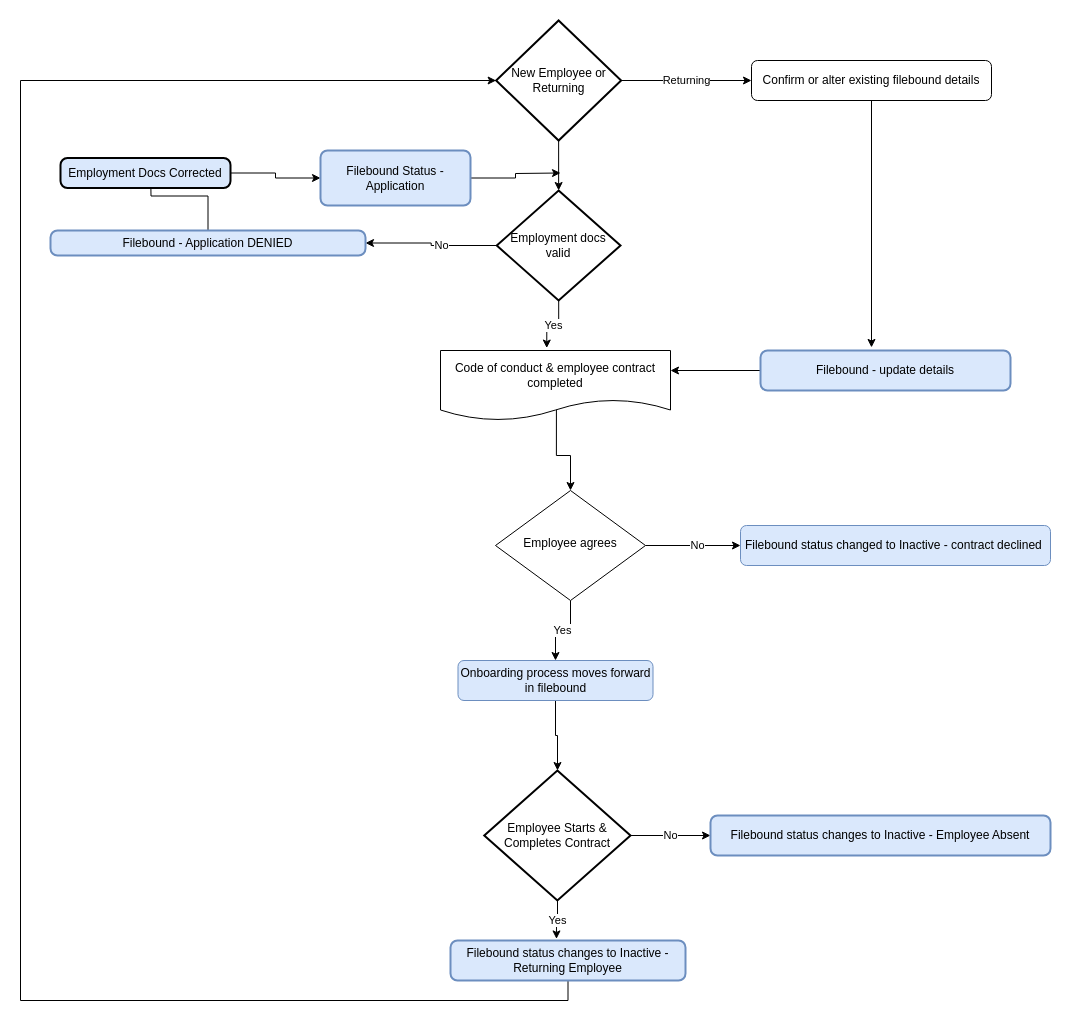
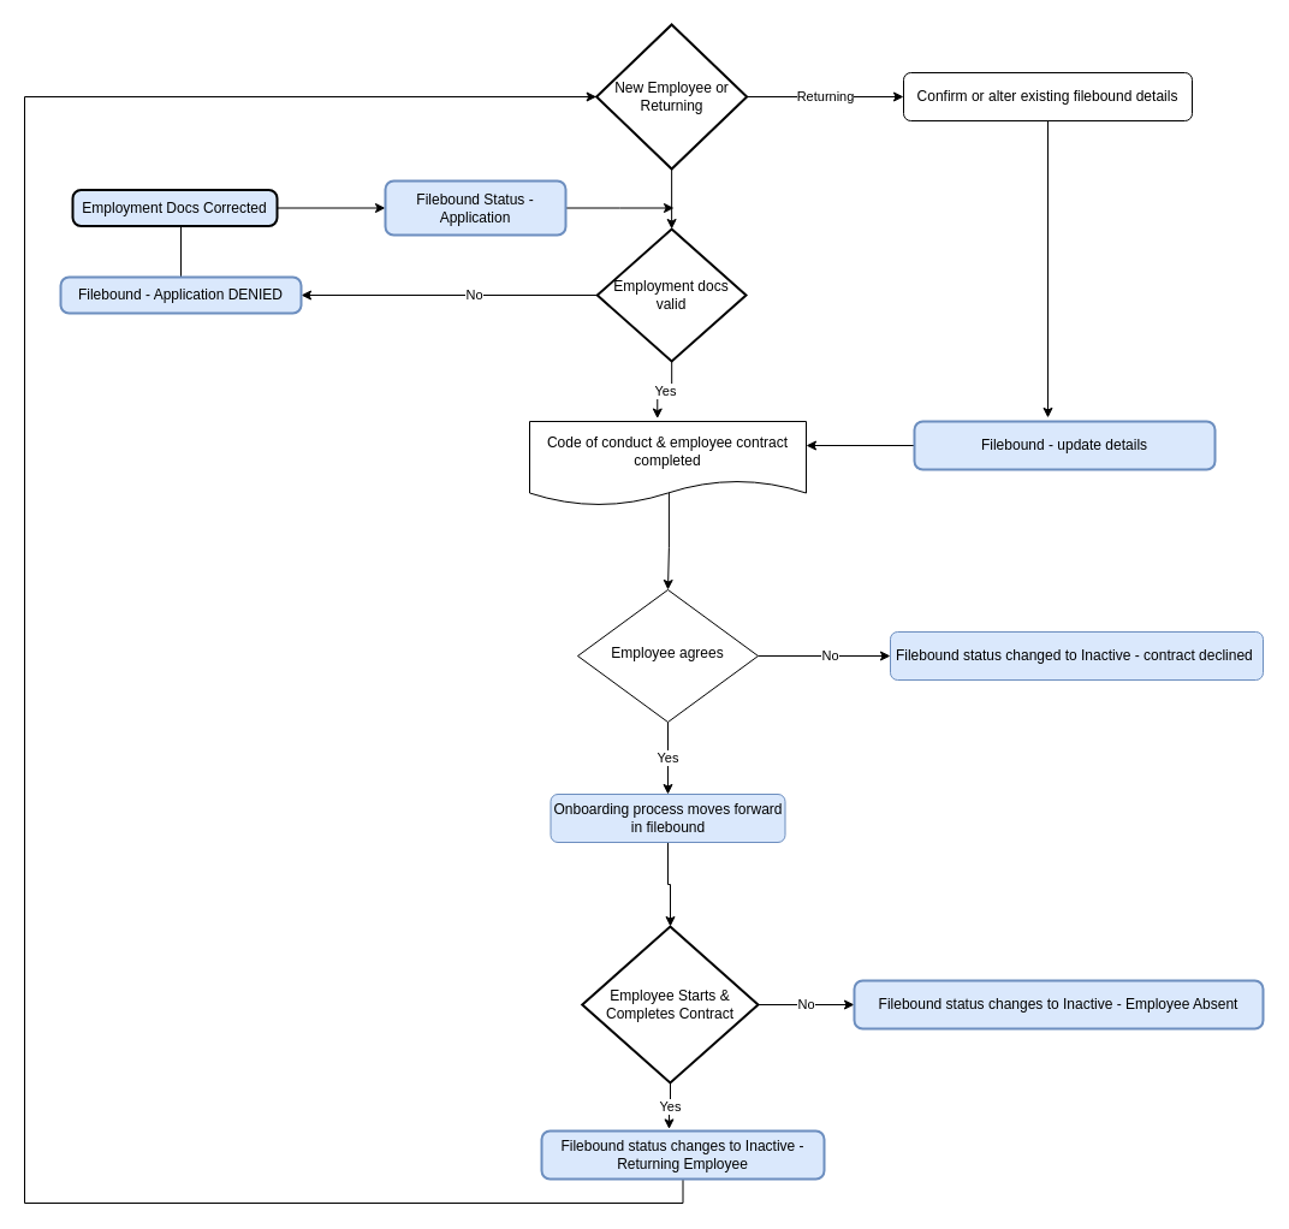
  <mxCell id="0" />
  <mxCell id="1" parent="0" />
  <mxCell id="2" value="No" style="edgeStyle=orthogonalEdgeStyle;rounded=0;orthogonalLoop=1;jettySize=auto;html=1;entryX=0;entryY=0.5;entryDx=0;entryDy=0;" edge="1" parent="1" source="4" target="6"><mxGeometry x="0.093" relative="1" as="geometry"><Array as="points"><mxPoint x="690" y="545" /><mxPoint x="690" y="545" /></Array><mxPoint as="offset" /></mxGeometry></mxCell>
  <mxCell id="3" value="Yes" style="edgeStyle=orthogonalEdgeStyle;rounded=0;orthogonalLoop=1;jettySize=auto;html=1;entryX=0.5;entryY=0;entryDx=0;entryDy=0;" edge="1" parent="1" source="4" target="32"><mxGeometry relative="1" as="geometry" /></mxCell>
- <mxCell id="4" value="Employee agrees" style="rhombus;whiteSpace=wrap;html=1;shadow=0;fontFamily=Helvetica;fontSize=12;align=center;strokeWidth=1;spacing=6;spacingTop=-4;" parent="1" vertex="1"><mxGeometry x="495" y="490" width="150" height="110" as="geometry" /></mxCell>
+ <mxCell id="4" value="Employee agrees" style="rhombus;whiteSpace=wrap;html=1;shadow=0;fontFamily=Helvetica;fontSize=12;align=center;strokeWidth=1;spacing=6;spacingTop=-4;" parent="1" vertex="1"><mxGeometry x="480" y="490" width="150" height="110" as="geometry" /></mxCell>
  <mxCell id="5" style="edgeStyle=orthogonalEdgeStyle;rounded=0;orthogonalLoop=1;jettySize=auto;html=1;exitX=0.5;exitY=1;exitDx=0;exitDy=0;" edge="1" parent="1" source="32" target="16"><mxGeometry relative="1" as="geometry"><mxPoint x="555" y="720" as="sourcePoint" /></mxGeometry></mxCell>
  <mxCell id="6" value="Filebound status changed to Inactive - contract declined&amp;nbsp;" style="rounded=1;whiteSpace=wrap;html=1;fontSize=12;glass=0;strokeWidth=1;shadow=0;fillColor=#dae8fc;strokeColor=#6c8ebf;" parent="1" vertex="1"><mxGeometry x="740" y="525" width="310" height="40" as="geometry" /></mxCell>
  <mxCell id="7" style="edgeStyle=orthogonalEdgeStyle;rounded=0;orthogonalLoop=1;jettySize=auto;html=1;entryX=0.5;entryY=0;entryDx=0;entryDy=0;exitX=0.504;exitY=0.839;exitDx=0;exitDy=0;exitPerimeter=0;" edge="1" parent="1" source="8" target="4"><mxGeometry relative="1" as="geometry" /></mxCell>
  <mxCell id="8" value="Code of conduct &amp;amp; employee contract completed" style="shape=document;whiteSpace=wrap;html=1;boundedLbl=1;" vertex="1" parent="1"><mxGeometry x="440" y="350" width="230" height="70" as="geometry" /></mxCell>
  <mxCell id="9" value="Returning" style="edgeStyle=orthogonalEdgeStyle;rounded=0;orthogonalLoop=1;jettySize=auto;html=1;entryX=0;entryY=0.5;entryDx=0;entryDy=0;" edge="1" parent="1" source="11" target="18"><mxGeometry relative="1" as="geometry"><mxPoint x="650" y="150" as="targetPoint" /></mxGeometry></mxCell>
  <mxCell id="10" style="edgeStyle=orthogonalEdgeStyle;rounded=0;orthogonalLoop=1;jettySize=auto;html=1;entryX=0.5;entryY=0;entryDx=0;entryDy=0;entryPerimeter=0;" edge="1" parent="1" source="11" target="23"><mxGeometry relative="1" as="geometry" /></mxCell>
  <mxCell id="11" value="New Employee or Returning" style="strokeWidth=2;html=1;shape=mxgraph.flowchart.decision;whiteSpace=wrap;" vertex="1" parent="1"><mxGeometry x="495.63" y="20" width="125" height="120" as="geometry" /></mxCell>
  <mxCell id="12" style="edgeStyle=orthogonalEdgeStyle;rounded=0;orthogonalLoop=1;jettySize=auto;html=1;entryX=0;entryY=0.5;entryDx=0;entryDy=0;entryPerimeter=0;" edge="1" parent="1" source="13" target="11"><mxGeometry relative="1" as="geometry"><mxPoint x="480" y="80" as="targetPoint" /><Array as="points"><mxPoint x="20" y="1000" /><mxPoint x="20" y="80" /></Array></mxGeometry></mxCell>
  <mxCell id="13" value="Filebound status changes to Inactive - Returning Employee" style="rounded=1;whiteSpace=wrap;html=1;absoluteArcSize=1;arcSize=14;strokeWidth=2;fillColor=#dae8fc;strokeColor=#6c8ebf;" vertex="1" parent="1"><mxGeometry x="450" y="940" width="235" height="40" as="geometry" /></mxCell>
  <mxCell id="14" value="Yes" style="edgeStyle=orthogonalEdgeStyle;rounded=0;orthogonalLoop=1;jettySize=auto;html=1;entryX=0.451;entryY=-0.039;entryDx=0;entryDy=0;entryPerimeter=0;" edge="1" parent="1" source="16" target="13"><mxGeometry relative="1" as="geometry" /></mxCell>
  <mxCell id="15" value="No" style="edgeStyle=orthogonalEdgeStyle;rounded=0;orthogonalLoop=1;jettySize=auto;html=1;entryX=0;entryY=0.5;entryDx=0;entryDy=0;" edge="1" parent="1" source="16"><mxGeometry relative="1" as="geometry"><mxPoint x="710" y="835" as="targetPoint" /></mxGeometry></mxCell>
  <mxCell id="16" value="Employee Starts &amp;amp; Completes Contract&lt;br&gt;" style="strokeWidth=2;html=1;shape=mxgraph.flowchart.decision;whiteSpace=wrap;" vertex="1" parent="1"><mxGeometry x="483.75" y="770" width="146.25" height="130" as="geometry" /></mxCell>
  <mxCell id="17" style="edgeStyle=orthogonalEdgeStyle;rounded=0;orthogonalLoop=1;jettySize=auto;html=1;entryX=0.444;entryY=-0.076;entryDx=0;entryDy=0;entryPerimeter=0;" edge="1" parent="1" source="18" target="30"><mxGeometry relative="1" as="geometry" /></mxCell>
  <mxCell id="18" value="Confirm or alter existing filebound details" style="rounded=1;whiteSpace=wrap;html=1;" vertex="1" parent="1"><mxGeometry x="751" y="60" width="240" height="40" as="geometry" /></mxCell>
  <mxCell id="19" style="edgeStyle=orthogonalEdgeStyle;rounded=0;orthogonalLoop=1;jettySize=auto;html=1;" edge="1" parent="1"><mxGeometry relative="1" as="geometry"><mxPoint x="670" y="370" as="targetPoint" /><mxPoint x="760" y="370" as="sourcePoint" /></mxGeometry></mxCell>
  <mxCell id="20" style="edgeStyle=orthogonalEdgeStyle;rounded=0;orthogonalLoop=1;jettySize=auto;html=1;entryX=1;entryY=0.5;entryDx=0;entryDy=0;" edge="1" parent="1" source="23" target="25"><mxGeometry relative="1" as="geometry"><mxPoint x="330" y="230" as="targetPoint" /></mxGeometry></mxCell>
  <mxCell id="21" value="No" style="edgeLabel;html=1;align=center;verticalAlign=middle;resizable=0;points=[];" vertex="1" connectable="0" parent="20"><mxGeometry x="-0.173" y="-1" relative="1" as="geometry"><mxPoint x="-1" as="offset" /></mxGeometry></mxCell>
  <mxCell id="22" value="Yes" style="edgeStyle=orthogonalEdgeStyle;rounded=0;orthogonalLoop=1;jettySize=auto;html=1;entryX=0.462;entryY=-0.035;entryDx=0;entryDy=0;entryPerimeter=0;" edge="1" parent="1" source="23" target="8"><mxGeometry relative="1" as="geometry" /></mxCell>
  <mxCell id="23" value="Employment docs valid" style="strokeWidth=2;html=1;shape=mxgraph.flowchart.decision;whiteSpace=wrap;" vertex="1" parent="1"><mxGeometry x="496.25" y="190" width="123.75" height="110" as="geometry" /></mxCell>
  <mxCell id="24" style="edgeStyle=orthogonalEdgeStyle;rounded=0;orthogonalLoop=1;jettySize=auto;html=1;" edge="1" parent="1" source="25"><mxGeometry relative="1" as="geometry"><mxPoint x="150" y="160" as="targetPoint" /></mxGeometry></mxCell>
- <mxCell id="25" value="Filebound - Application DENIED" style="rounded=1;whiteSpace=wrap;html=1;absoluteArcSize=1;arcSize=14;strokeWidth=2;fillColor=#dae8fc;strokeColor=#6c8ebf;" vertex="1" parent="1"><mxGeometry x="50" y="230" width="315" height="25" as="geometry" /></mxCell>
+ <mxCell id="25" value="Filebound - Application DENIED" style="rounded=1;whiteSpace=wrap;html=1;absoluteArcSize=1;arcSize=14;strokeWidth=2;fillColor=#dae8fc;strokeColor=#6c8ebf;" vertex="1" parent="1"><mxGeometry x="50" y="230" width="200" height="30" as="geometry" /></mxCell>
  <mxCell id="26" style="edgeStyle=orthogonalEdgeStyle;rounded=0;orthogonalLoop=1;jettySize=auto;html=1;entryX=0;entryY=0.5;entryDx=0;entryDy=0;" edge="1" parent="1" source="27" target="29"><mxGeometry relative="1" as="geometry"><mxPoint x="290" y="150" as="targetPoint" /></mxGeometry></mxCell>
  <mxCell id="27" value="Employment Docs Corrected" style="rounded=1;whiteSpace=wrap;html=1;absoluteArcSize=1;arcSize=14;strokeWidth=2;fillColor=#dae8fc;" vertex="1" parent="1"><mxGeometry x="60" y="157.5" width="170" height="30" as="geometry" /></mxCell>
  <mxCell id="28" style="edgeStyle=orthogonalEdgeStyle;rounded=0;orthogonalLoop=1;jettySize=auto;html=1;" edge="1" parent="1" source="29"><mxGeometry relative="1" as="geometry"><mxPoint x="560" y="172.5" as="targetPoint" /></mxGeometry></mxCell>
- <mxCell id="29" value="Filebound Status - Application" style="rounded=1;whiteSpace=wrap;html=1;absoluteArcSize=1;arcSize=14;strokeWidth=2;fillColor=#dae8fc;strokeColor=#6c8ebf;" vertex="1" parent="1"><mxGeometry x="320" y="150" width="150" height="55" as="geometry" /></mxCell>
+ <mxCell id="29" value="Filebound Status - Application" style="rounded=1;whiteSpace=wrap;html=1;absoluteArcSize=1;arcSize=14;strokeWidth=2;fillColor=#dae8fc;strokeColor=#6c8ebf;" vertex="1" parent="1"><mxGeometry x="320" y="150" width="150" height="45" as="geometry" /></mxCell>
  <mxCell id="30" value="Filebound - update details" style="rounded=1;whiteSpace=wrap;html=1;absoluteArcSize=1;arcSize=14;strokeWidth=2;fillColor=#dae8fc;strokeColor=#6c8ebf;" vertex="1" parent="1"><mxGeometry x="760" y="350" width="250" height="40" as="geometry" /></mxCell>
  <mxCell id="31" value="Filebound status changes to Inactive - Employee Absent" style="rounded=1;whiteSpace=wrap;html=1;absoluteArcSize=1;arcSize=14;strokeWidth=2;fillColor=#dae8fc;strokeColor=#6c8ebf;" vertex="1" parent="1"><mxGeometry x="710" y="815" width="340" height="40" as="geometry" /></mxCell>
  <mxCell id="32" value="Onboarding process moves forward in filebound" style="rounded=1;whiteSpace=wrap;html=1;fontSize=12;glass=0;strokeWidth=1;shadow=0;fillColor=#dae8fc;strokeColor=#6c8ebf;" vertex="1" parent="1"><mxGeometry x="457.5" y="660" width="195" height="40" as="geometry" /></mxCell>
